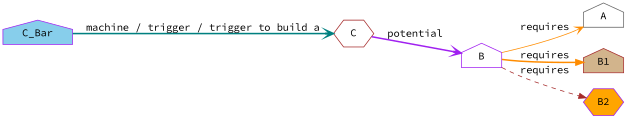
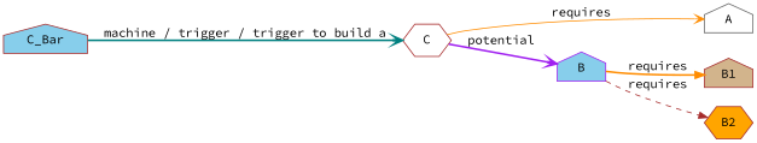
  digraph {
    fontname="Source Code Pro"
    rankdir=LR
    node [color=purple fillcolor=white fontname="Source Code Pro" shape=house style=filled]
    edge [arrowhead=vee color=darkorange fontname="Source Code Pro" style=bold]
    C [color=brown shape=hexagon]
-   C_Bar [fillcolor=skyblue]
+   C_Bar [color=brown fillcolor=skyblue]
    A [color=gray40]
-   B
+   B [fillcolor=skyblue]
    B1 [color=brown fillcolor=tan]
-   B2 [fillcolor=orange shape=hexagon]
-   B -> A [label=requires style=solid]
+   B2 [color=brown fillcolor=orange shape=hexagon]
+   C -> A [label=requires style=solid]
    C -> B [color=purple label=potential]
    C_Bar -> C [color=teal label="machine / trigger / trigger to build a"]
    B -> B1 [arrowhead=normal label=requires]
    B -> B2 [arrowhead=normal color=brown label=requires style=dashed]
  }
